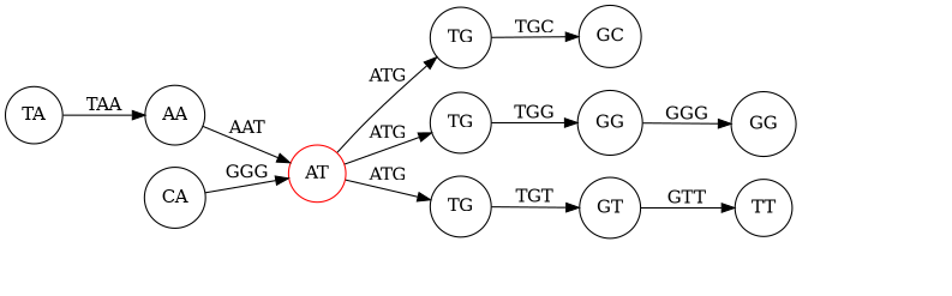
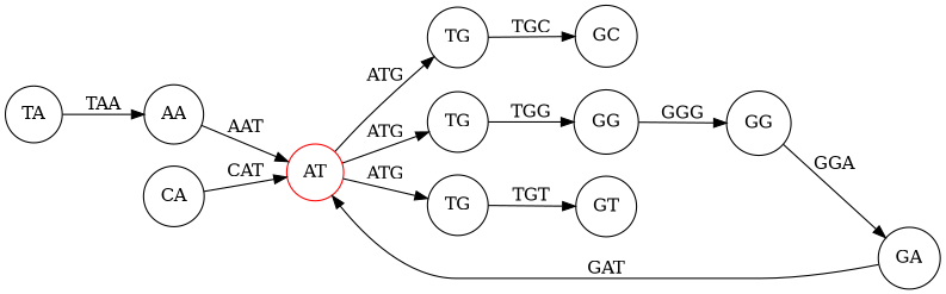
  digraph {
    rankdir=LR
    node [shape=circle]
    n1 [label=TA]
    n2 [label=AA]
    n3 [color=red label=AT]
    n4 [label=TG]
    n5 [label=TG]
    n6 [label=TG]
    n7 [label=GC]
    n8 [label=GG]
    n9 [label=GT]
    n10 [label=CA]
    n11 [label=GG]
-   n13 [label=TT]
+   n12 [label=GA]
    n1 -> n2 [label=TAA]
    n2 -> n3 [label=AAT]
    n3 -> n4 [label=ATG]
    n3 -> n5 [label=ATG]
    n3 -> n6 [label=ATG]
    n4 -> n7 [label=TGC]
    n5 -> n8 [label=TGG]
    n6 -> n9 [label=TGT]
    n8 -> n11 [label=GGG]
-   n9 -> n13 [label=GTT]
-   n10 -> n3 [label=GGG]
+   n10 -> n3 [label=CAT]
+   n11 -> n12 [label=GGA]
+   n12 -> n3 [label=GAT]
  }
